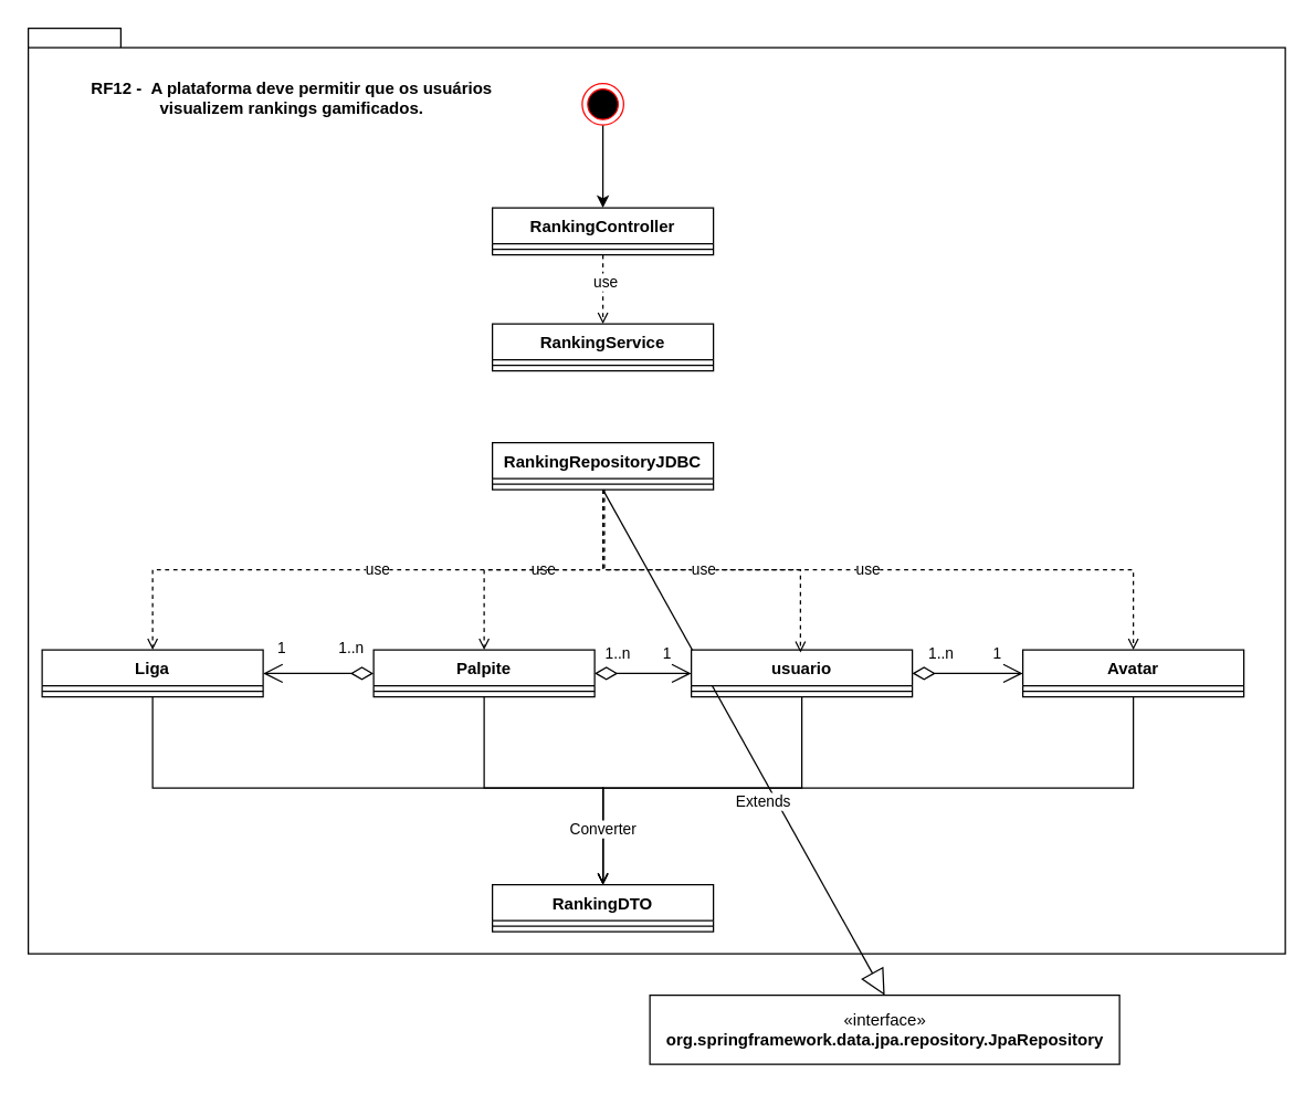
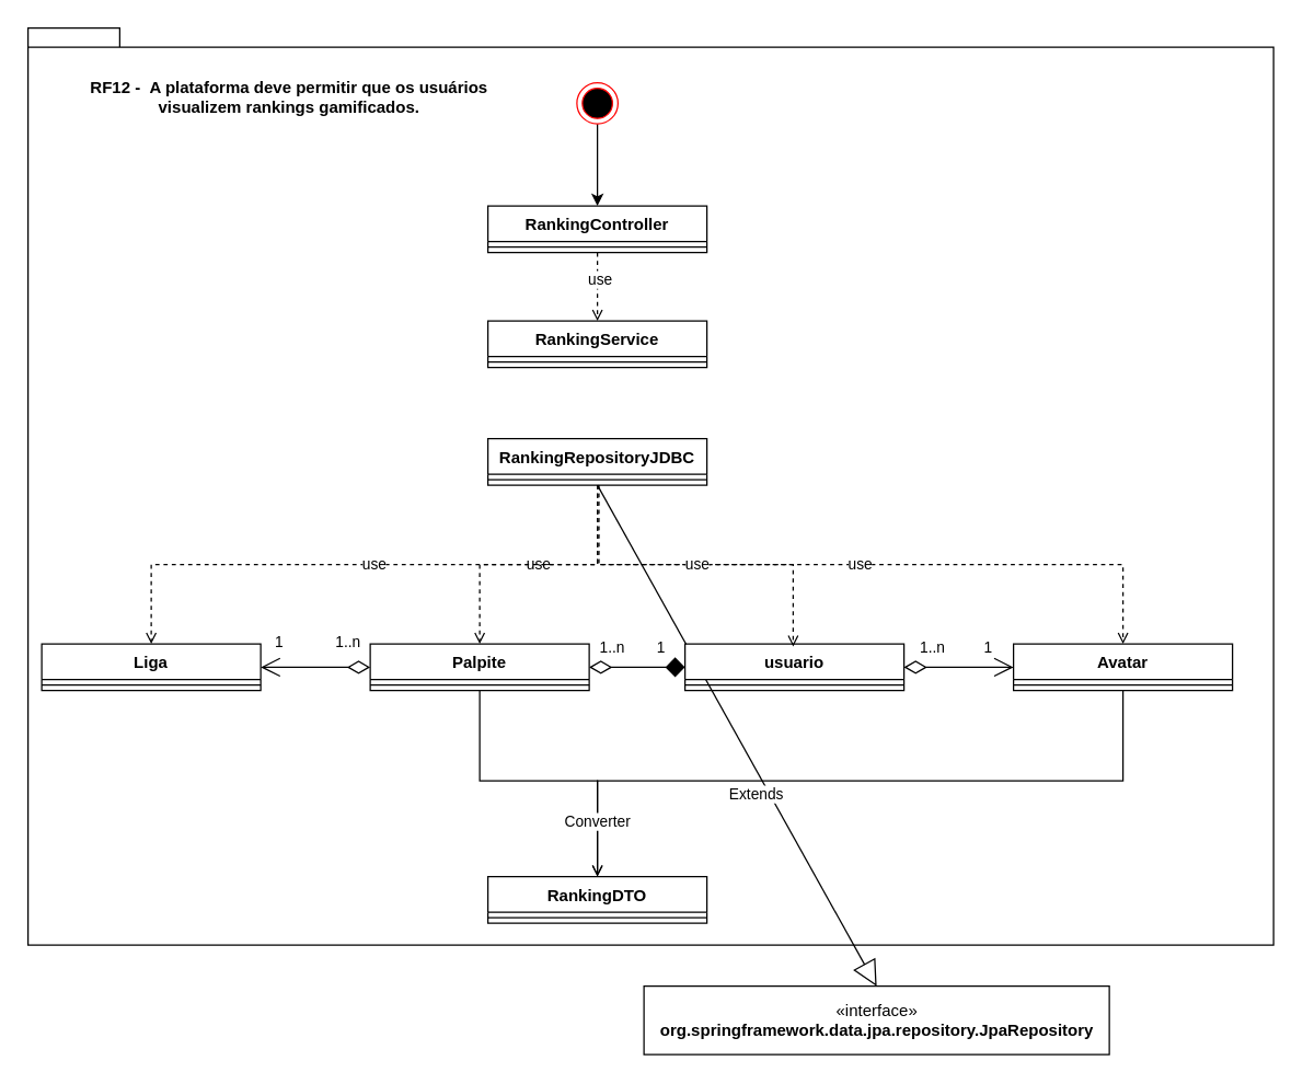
  <mxCell id="0" />
  <mxCell id="1" parent="0" />
  <mxCell id="2" value="" style="shape=folder;fontStyle=1;spacingTop=10;tabWidth=40;tabHeight=14;tabPosition=left;html=1;" parent="1" vertex="1"><mxGeometry x="20" y="20" width="910" height="670" as="geometry" /></mxCell>
  <mxCell id="3" style="edgeStyle=orthogonalEdgeStyle;rounded=0;orthogonalLoop=1;jettySize=auto;html=1;entryX=0.5;entryY=0;entryDx=0;entryDy=0;dashed=1;endArrow=open;endFill=0;" parent="1" source="5" target="7" edge="1"><mxGeometry relative="1" as="geometry" /></mxCell>
  <mxCell id="4" value="use" style="edgeLabel;html=1;align=center;verticalAlign=middle;resizable=0;points=[];" parent="3" vertex="1" connectable="0"><mxGeometry x="-0.248" y="1" relative="1" as="geometry"><mxPoint as="offset" /></mxGeometry></mxCell>
  <mxCell id="5" value="RankingController" style="swimlane;fontStyle=1;align=center;verticalAlign=top;childLayout=stackLayout;horizontal=1;startSize=26;horizontalStack=0;resizeParent=1;resizeParentMax=0;resizeLast=0;collapsible=1;marginBottom=0;" parent="1" vertex="1"><mxGeometry x="356" y="150" width="160" height="34" as="geometry"><mxRectangle x="334" y="160" width="100" height="30" as="alternateBounds" /></mxGeometry></mxCell>
  <mxCell id="6" value="" style="line;strokeWidth=1;fillColor=none;align=left;verticalAlign=middle;spacingTop=-1;spacingLeft=3;spacingRight=3;rotatable=0;labelPosition=right;points=[];portConstraint=eastwest;strokeColor=inherit;" parent="5" vertex="1"><mxGeometry y="26" width="160" height="8" as="geometry" /></mxCell>
  <mxCell id="7" value="RankingService" style="swimlane;fontStyle=1;align=center;verticalAlign=top;childLayout=stackLayout;horizontal=1;startSize=26;horizontalStack=0;resizeParent=1;resizeParentMax=0;resizeLast=0;collapsible=1;marginBottom=0;" parent="1" vertex="1"><mxGeometry x="356" y="234" width="160" height="34" as="geometry" /></mxCell>
  <mxCell id="8" value="" style="line;strokeWidth=1;fillColor=none;align=left;verticalAlign=middle;spacingTop=-1;spacingLeft=3;spacingRight=3;rotatable=0;labelPosition=right;points=[];portConstraint=eastwest;strokeColor=inherit;" parent="7" vertex="1"><mxGeometry y="26" width="160" height="8" as="geometry" /></mxCell>
  <mxCell id="9" style="edgeStyle=orthogonalEdgeStyle;rounded=0;orthogonalLoop=1;jettySize=auto;html=1;entryX=0.5;entryY=0;entryDx=0;entryDy=0;" parent="1" source="10" target="5" edge="1"><mxGeometry relative="1" as="geometry" /></mxCell>
  <mxCell id="10" value="" style="ellipse;html=1;shape=endState;fillColor=#000000;strokeColor=#ff0000;" parent="1" vertex="1"><mxGeometry x="421" y="60" width="30" height="30" as="geometry" /></mxCell>
  <mxCell id="11" value="use" style="edgeStyle=orthogonalEdgeStyle;rounded=0;orthogonalLoop=1;jettySize=auto;html=1;entryX=0.5;entryY=0;entryDx=0;entryDy=0;dashed=1;endArrow=open;endFill=0;" parent="1" source="12" target="19" edge="1"><mxGeometry relative="1" as="geometry" /></mxCell>
  <mxCell id="12" value="RankingRepositoryJDBC" style="swimlane;fontStyle=1;align=center;verticalAlign=top;childLayout=stackLayout;horizontal=1;startSize=26;horizontalStack=0;resizeParent=1;resizeParentMax=0;resizeLast=0;collapsible=1;marginBottom=0;" parent="1" vertex="1"><mxGeometry x="356" y="320" width="160" height="34" as="geometry" /></mxCell>
  <mxCell id="13" value="" style="line;strokeWidth=1;fillColor=none;align=left;verticalAlign=middle;spacingTop=-1;spacingLeft=3;spacingRight=3;rotatable=0;labelPosition=right;points=[];portConstraint=eastwest;strokeColor=inherit;" parent="12" vertex="1"><mxGeometry y="26" width="160" height="8" as="geometry" /></mxCell>
  <mxCell id="14" value="«interface»&lt;br&gt;&lt;b&gt;org.springframework.data.jpa.repository.JpaRepository&lt;/b&gt;" style="html=1;" parent="1" vertex="1"><mxGeometry x="470" y="720" width="340" height="50" as="geometry" /></mxCell>
  <mxCell id="15" value="Extends" style="endArrow=block;endSize=16;endFill=0;html=1;rounded=0;exitX=0.5;exitY=1;exitDx=0;exitDy=0;entryX=0.5;entryY=0;entryDx=0;entryDy=0;startArrow=none;" parent="1" source="12" target="14" edge="1"><mxGeometry x="0.214" y="-9" width="160" relative="1" as="geometry"><mxPoint x="346" y="580" as="sourcePoint" /><mxPoint x="506" y="580" as="targetPoint" /><mxPoint as="offset" /></mxGeometry></mxCell>
  <mxCell id="16" value="Avatar" style="swimlane;fontStyle=1;align=center;verticalAlign=top;childLayout=stackLayout;horizontal=1;startSize=26;horizontalStack=0;resizeParent=1;resizeParentMax=0;resizeLast=0;collapsible=1;marginBottom=0;" parent="1" vertex="1"><mxGeometry x="740" y="470" width="160" height="34" as="geometry" /></mxCell>
  <mxCell id="17" value="" style="line;strokeWidth=1;fillColor=none;align=left;verticalAlign=middle;spacingTop=-1;spacingLeft=3;spacingRight=3;rotatable=0;labelPosition=right;points=[];portConstraint=eastwest;strokeColor=inherit;" parent="16" vertex="1"><mxGeometry y="26" width="160" height="8" as="geometry" /></mxCell>
  <mxCell id="18" style="edgeStyle=orthogonalEdgeStyle;rounded=0;orthogonalLoop=1;jettySize=auto;html=1;entryX=0.5;entryY=0;entryDx=0;entryDy=0;endArrow=open;endFill=0;" edge="1" parent="1" source="19" target="40"><mxGeometry relative="1" as="geometry"><Array as="points"><mxPoint x="350" y="570" /><mxPoint x="436" y="570" /></Array></mxGeometry></mxCell>
  <mxCell id="19" value="Palpite" style="swimlane;fontStyle=1;align=center;verticalAlign=top;childLayout=stackLayout;horizontal=1;startSize=26;horizontalStack=0;resizeParent=1;resizeParentMax=0;resizeLast=0;collapsible=1;marginBottom=0;" parent="1" vertex="1"><mxGeometry x="270" y="470" width="160" height="34" as="geometry" /></mxCell>
  <mxCell id="20" value="" style="line;strokeWidth=1;fillColor=none;align=left;verticalAlign=middle;spacingTop=-1;spacingLeft=3;spacingRight=3;rotatable=0;labelPosition=right;points=[];portConstraint=eastwest;strokeColor=inherit;" parent="19" vertex="1"><mxGeometry y="26" width="160" height="8" as="geometry" /></mxCell>
  <mxCell id="21" value="RF12 -  A plataforma deve permitir que os usuários&#10;visualizem rankings gamificados." style="text;align=center;fontStyle=1;verticalAlign=middle;spacingLeft=3;spacingRight=3;strokeColor=none;rotatable=0;points=[[0,0.5],[1,0.5]];portConstraint=eastwest;" parent="1" vertex="1"><mxGeometry x="31" y="50" width="360" height="40" as="geometry" /></mxCell>
- <mxCell id="22" style="edgeStyle=orthogonalEdgeStyle;rounded=0;orthogonalLoop=1;jettySize=auto;html=1;entryX=0.5;entryY=0;entryDx=0;entryDy=0;endArrow=open;endFill=0;" edge="1" parent="1" source="23" target="40"><mxGeometry relative="1" as="geometry"><Array as="points"><mxPoint x="110" y="570" /><mxPoint x="436" y="570" /></Array></mxGeometry></mxCell>
  <mxCell id="23" value="Liga" style="swimlane;fontStyle=1;align=center;verticalAlign=top;childLayout=stackLayout;horizontal=1;startSize=26;horizontalStack=0;resizeParent=1;resizeParentMax=0;resizeLast=0;collapsible=1;marginBottom=0;" parent="1" vertex="1"><mxGeometry x="30" y="470" width="160" height="34" as="geometry" /></mxCell>
  <mxCell id="24" value="" style="line;strokeWidth=1;fillColor=none;align=left;verticalAlign=middle;spacingTop=-1;spacingLeft=3;spacingRight=3;rotatable=0;labelPosition=right;points=[];portConstraint=eastwest;strokeColor=inherit;" parent="23" vertex="1"><mxGeometry y="26" width="160" height="8" as="geometry" /></mxCell>
- <mxCell id="25" style="edgeStyle=orthogonalEdgeStyle;rounded=0;orthogonalLoop=1;jettySize=auto;html=1;entryX=0.5;entryY=0;entryDx=0;entryDy=0;endArrow=open;endFill=0;" edge="1" parent="1" source="26" target="40"><mxGeometry relative="1" as="geometry"><Array as="points"><mxPoint x="580" y="570" /><mxPoint x="436" y="570" /></Array></mxGeometry></mxCell>
  <mxCell id="26" value="usuario" style="swimlane;fontStyle=1;align=center;verticalAlign=top;childLayout=stackLayout;horizontal=1;startSize=26;horizontalStack=0;resizeParent=1;resizeParentMax=0;resizeLast=0;collapsible=1;marginBottom=0;" parent="1" vertex="1"><mxGeometry x="500" y="470" width="160" height="34" as="geometry" /></mxCell>
  <mxCell id="27" value="" style="line;strokeWidth=1;fillColor=none;align=left;verticalAlign=middle;spacingTop=-1;spacingLeft=3;spacingRight=3;rotatable=0;labelPosition=right;points=[];portConstraint=eastwest;strokeColor=inherit;" parent="26" vertex="1"><mxGeometry y="26" width="160" height="8" as="geometry" /></mxCell>
  <mxCell id="28" value="" style="endArrow=open;html=1;endSize=12;startArrow=diamondThin;startSize=14;startFill=0;edgeStyle=orthogonalEdgeStyle;rounded=0;exitX=1;exitY=0.5;exitDx=0;exitDy=0;entryX=0;entryY=0.5;entryDx=0;entryDy=0;" parent="1" source="26" target="16" edge="1"><mxGeometry relative="1" as="geometry"><mxPoint x="716" y="504" as="sourcePoint" /><mxPoint x="646" y="497" as="targetPoint" /></mxGeometry></mxCell>
  <mxCell id="29" value="1..n" style="edgeLabel;resizable=0;html=1;align=left;verticalAlign=top;" parent="1" connectable="0" vertex="1"><mxGeometry x="436" y="460" as="geometry" /></mxCell>
  <mxCell id="30" value="1" style="edgeLabel;resizable=0;html=1;align=right;verticalAlign=top;" parent="1" connectable="0" vertex="1"><mxGeometry x="211" y="453" as="geometry"><mxPoint x="-4" y="3" as="offset" /></mxGeometry></mxCell>
  <mxCell id="31" value="" style="endArrow=open;html=1;endSize=12;startArrow=diamondThin;startSize=14;startFill=0;edgeStyle=orthogonalEdgeStyle;rounded=0;exitX=0;exitY=0.5;exitDx=0;exitDy=0;entryX=1;entryY=0.5;entryDx=0;entryDy=0;" edge="1" parent="1" source="19" target="23"><mxGeometry relative="1" as="geometry"><mxPoint x="726" y="514" as="sourcePoint" /><mxPoint x="726" y="604" as="targetPoint" /></mxGeometry></mxCell>
- <mxCell id="32" value="" style="endArrow=open;html=1;endSize=12;startArrow=diamondThin;startSize=14;startFill=0;edgeStyle=orthogonalEdgeStyle;rounded=0;exitX=1;exitY=0.5;exitDx=0;exitDy=0;entryX=0;entryY=0.5;entryDx=0;entryDy=0;" edge="1" parent="1" source="19" target="26"><mxGeometry relative="1" as="geometry"><mxPoint x="726" y="514" as="sourcePoint" /><mxPoint x="726" y="604" as="targetPoint" /></mxGeometry></mxCell>
+ <mxCell id="32" value="" style="endArrow=diamond;html=1;endSize=12;startArrow=diamondThin;startSize=14;startFill=0;edgeStyle=orthogonalEdgeStyle;rounded=0;exitX=1;exitY=0.5;exitDx=0;exitDy=0;entryX=0;entryY=0.5;entryDx=0;entryDy=0;" edge="1" parent="1" source="19" target="26"><mxGeometry relative="1" as="geometry"><mxPoint x="726" y="514" as="sourcePoint" /><mxPoint x="726" y="604" as="targetPoint" /></mxGeometry></mxCell>
  <mxCell id="33" value="1..n" style="edgeLabel;resizable=0;html=1;align=left;verticalAlign=top;" connectable="0" vertex="1" parent="1"><mxGeometry x="243" y="456" as="geometry" /></mxCell>
  <mxCell id="34" value="1..n" style="edgeLabel;resizable=0;html=1;align=left;verticalAlign=top;" connectable="0" vertex="1" parent="1"><mxGeometry x="670" y="460" as="geometry" /></mxCell>
  <mxCell id="35" value="1" style="edgeLabel;resizable=0;html=1;align=right;verticalAlign=top;" connectable="0" vertex="1" parent="1"><mxGeometry x="490" y="457" as="geometry"><mxPoint x="-4" y="3" as="offset" /></mxGeometry></mxCell>
  <mxCell id="36" value="1" style="edgeLabel;resizable=0;html=1;align=right;verticalAlign=top;" connectable="0" vertex="1" parent="1"><mxGeometry x="729" y="457" as="geometry"><mxPoint x="-4" y="3" as="offset" /></mxGeometry></mxCell>
  <mxCell id="37" value="use" style="edgeStyle=orthogonalEdgeStyle;rounded=0;orthogonalLoop=1;jettySize=auto;html=1;entryX=0.5;entryY=0;entryDx=0;entryDy=0;dashed=1;endArrow=open;endFill=0;exitX=0.5;exitY=1;exitDx=0;exitDy=0;" edge="1" parent="1" source="12" target="23"><mxGeometry relative="1" as="geometry"><mxPoint x="446" y="364" as="sourcePoint" /><mxPoint x="360" y="480" as="targetPoint" /></mxGeometry></mxCell>
  <mxCell id="38" value="use" style="edgeStyle=orthogonalEdgeStyle;rounded=0;orthogonalLoop=1;jettySize=auto;html=1;entryX=0.5;entryY=0;entryDx=0;entryDy=0;dashed=1;endArrow=open;endFill=0;exitX=0.5;exitY=1;exitDx=0;exitDy=0;exitPerimeter=0;" edge="1" parent="1" source="13" target="16"><mxGeometry relative="1" as="geometry"><mxPoint x="430" y="380" as="sourcePoint" /><mxPoint x="360" y="480" as="targetPoint" /></mxGeometry></mxCell>
  <mxCell id="39" value="use" style="edgeStyle=orthogonalEdgeStyle;rounded=0;orthogonalLoop=1;jettySize=auto;html=1;entryX=0.5;entryY=0;entryDx=0;entryDy=0;dashed=1;endArrow=open;endFill=0;exitX=0.513;exitY=0.75;exitDx=0;exitDy=0;exitPerimeter=0;" edge="1" parent="1"><mxGeometry relative="1" as="geometry"><mxPoint x="437.08" y="354" as="sourcePoint" /><mxPoint x="579" y="472" as="targetPoint" /><Array as="points"><mxPoint x="437" y="412" /><mxPoint x="579" y="412" /></Array></mxGeometry></mxCell>
  <mxCell id="40" value="RankingDTO" style="swimlane;fontStyle=1;align=center;verticalAlign=top;childLayout=stackLayout;horizontal=1;startSize=26;horizontalStack=0;resizeParent=1;resizeParentMax=0;resizeLast=0;collapsible=1;marginBottom=0;" vertex="1" parent="1"><mxGeometry x="356" y="640" width="160" height="34" as="geometry" /></mxCell>
  <mxCell id="41" value="" style="line;strokeWidth=1;fillColor=none;align=left;verticalAlign=middle;spacingTop=-1;spacingLeft=3;spacingRight=3;rotatable=0;labelPosition=right;points=[];portConstraint=eastwest;strokeColor=inherit;" vertex="1" parent="40"><mxGeometry y="26" width="160" height="8" as="geometry" /></mxCell>
  <mxCell id="42" value="Converter" style="edgeStyle=orthogonalEdgeStyle;rounded=0;orthogonalLoop=1;jettySize=auto;html=1;entryX=0.5;entryY=0;entryDx=0;entryDy=0;endArrow=open;endFill=0;exitX=0.5;exitY=1;exitDx=0;exitDy=0;" edge="1" parent="1" source="16" target="40"><mxGeometry x="0.846" relative="1" as="geometry"><mxPoint x="120" y="514" as="sourcePoint" /><mxPoint x="446" y="650" as="targetPoint" /><Array as="points"><mxPoint x="820" y="570" /><mxPoint x="436" y="570" /></Array><mxPoint as="offset" /></mxGeometry></mxCell>
